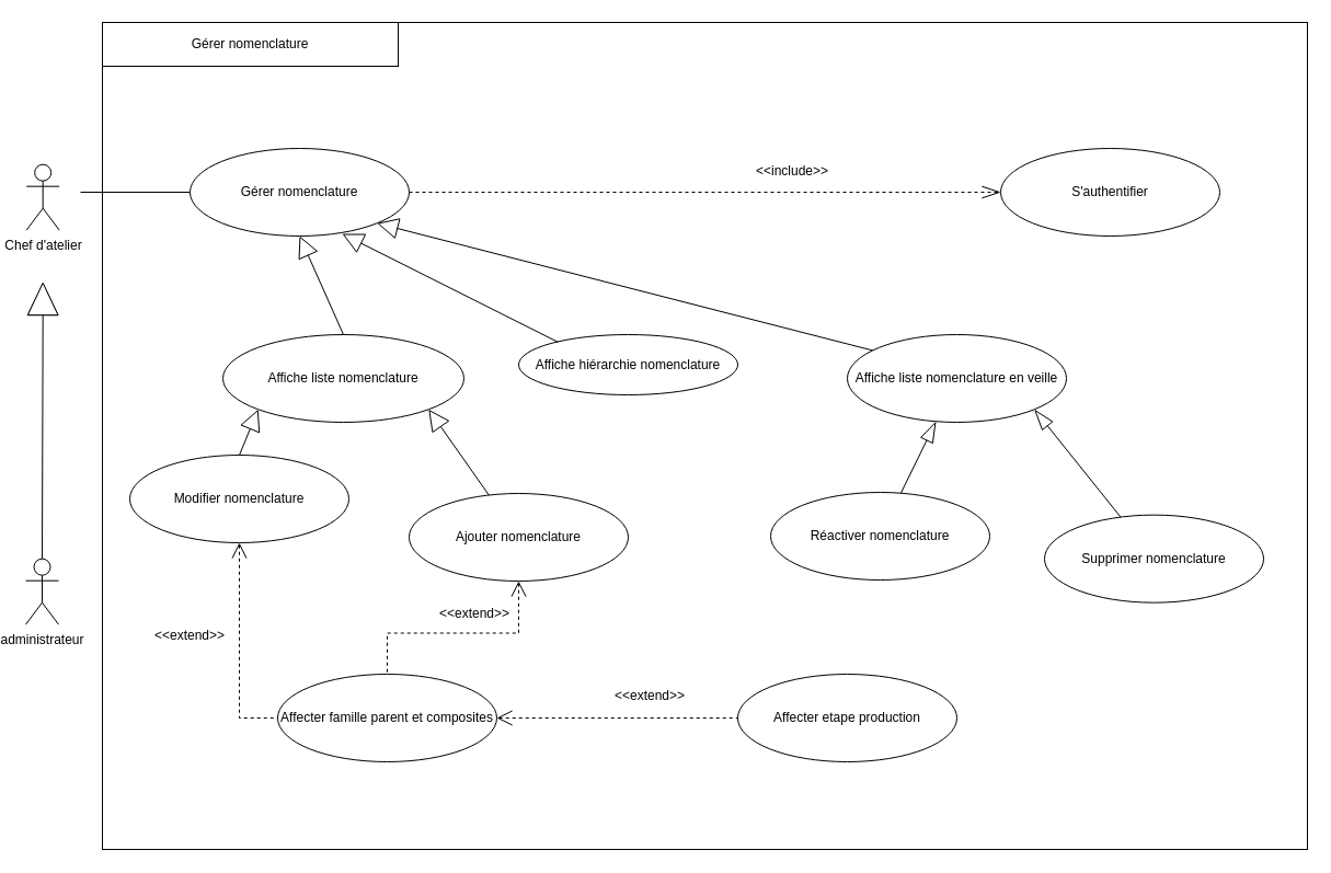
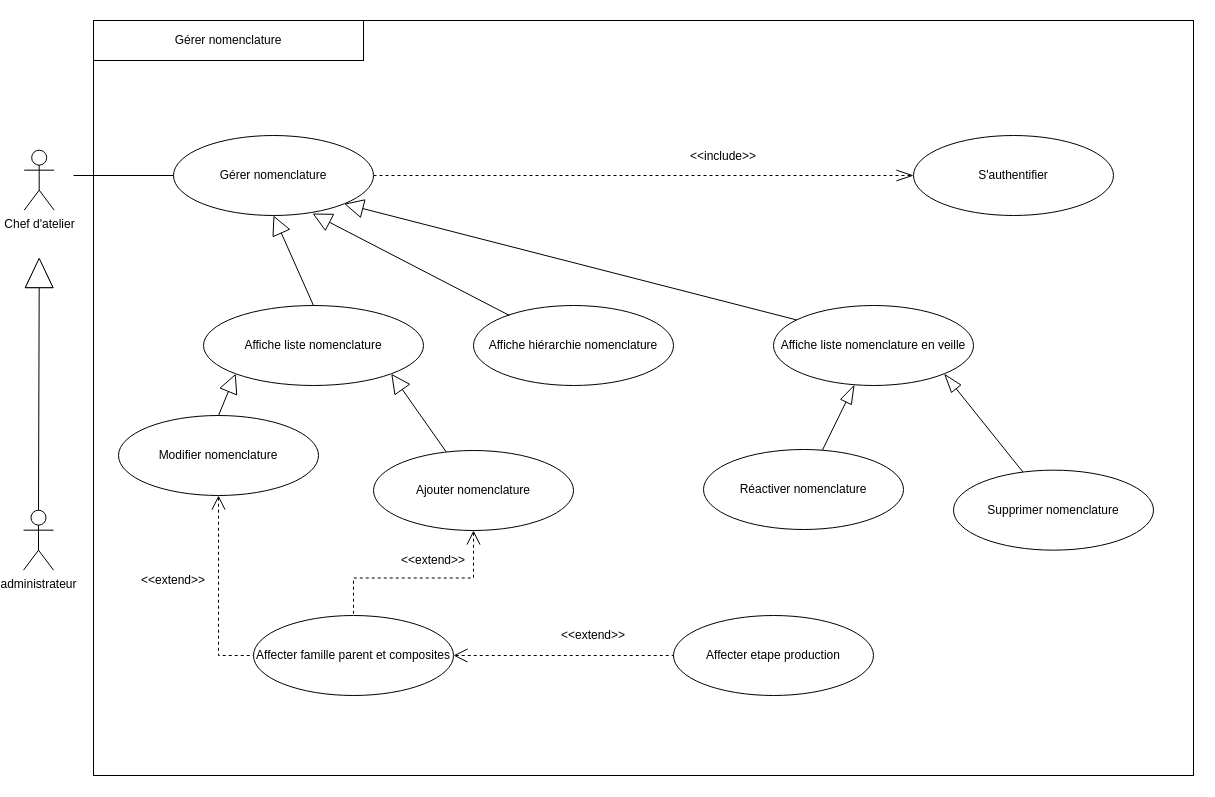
  <mxCell id="0" />
  <mxCell id="1" parent="0" />
  <mxCell id="2" value="" style="rounded=0;whiteSpace=wrap;html=1;" parent="1" vertex="1"><mxGeometry x="90" y="20" width="1100" height="755" as="geometry" /></mxCell>
  <mxCell id="3" value="Chef d'atelier" style="shape=umlActor;verticalLabelPosition=bottom;verticalAlign=top;html=1;outlineConnect=0;" parent="1" vertex="1"><mxGeometry x="20.68" y="149.66" width="30" height="60" as="geometry" /></mxCell>
  <mxCell id="4" value="administrateur" style="shape=umlActor;verticalLabelPosition=bottom;verticalAlign=top;html=1;outlineConnect=0;" parent="1" vertex="1"><mxGeometry x="20" y="509.66" width="30" height="60" as="geometry" /></mxCell>
  <mxCell id="5" style="edgeStyle=orthogonalEdgeStyle;rounded=0;orthogonalLoop=1;jettySize=auto;html=1;entryX=0;entryY=0.5;entryDx=0;entryDy=0;endArrow=openThin;endFill=0;dashed=1;endSize=15;" edge="1" parent="1" source="6" target="8"><mxGeometry relative="1" as="geometry" /></mxCell>
  <mxCell id="6" value="Gérer nomenclature" style="ellipse;whiteSpace=wrap;html=1;" parent="1" vertex="1"><mxGeometry x="170" y="135" width="200" height="80" as="geometry" /></mxCell>
  <mxCell id="7" value="" style="endArrow=none;html=1;rounded=0;entryX=0;entryY=0.5;entryDx=0;entryDy=0;" parent="1" target="6" edge="1"><mxGeometry width="50" height="50" relative="1" as="geometry"><mxPoint x="70" y="175" as="sourcePoint" /><mxPoint x="690" y="465" as="targetPoint" /></mxGeometry></mxCell>
  <mxCell id="8" value="S'authentifier" style="ellipse;whiteSpace=wrap;html=1;" parent="1" vertex="1"><mxGeometry x="910" y="135" width="200" height="80" as="geometry" /></mxCell>
  <mxCell id="9" value="Affiche liste nomenclature" style="ellipse;whiteSpace=wrap;html=1;" parent="1" vertex="1"><mxGeometry x="200" y="305" width="220" height="80" as="geometry" /></mxCell>
  <mxCell id="10" value="" style="triangle;whiteSpace=wrap;html=1;rotation=-90;" parent="1" vertex="1"><mxGeometry x="21.36" y="258.97" width="28.64" height="27.71" as="geometry" /></mxCell>
  <mxCell id="11" value="" style="endArrow=none;html=1;rounded=0;exitX=0.5;exitY=0;exitDx=0;exitDy=0;exitPerimeter=0;entryX=0;entryY=0.5;entryDx=0;entryDy=0;" parent="1" source="4" target="10" edge="1"><mxGeometry width="50" height="50" relative="1" as="geometry"><mxPoint x="420.68" y="319.66" as="sourcePoint" /><mxPoint x="470.68" y="269.66" as="targetPoint" /></mxGeometry></mxCell>
  <mxCell id="12" value="" style="triangle;whiteSpace=wrap;html=1;rotation=-90;" parent="1" vertex="1"><mxGeometry x="21.02" y="258.63" width="29.32" height="27.71" as="geometry" /></mxCell>
  <mxCell id="13" value="Modifier nomenclature" style="ellipse;whiteSpace=wrap;html=1;" parent="1" vertex="1"><mxGeometry x="115" y="415" width="200" height="80" as="geometry" /></mxCell>
  <mxCell id="14" value="&amp;lt;&amp;lt;include&amp;gt;&amp;gt;" style="text;html=1;strokeColor=none;fillColor=none;align=center;verticalAlign=middle;whiteSpace=wrap;rounded=0;" parent="1" vertex="1"><mxGeometry x="700" y="145.81" width="40" height="20" as="geometry" /></mxCell>
  <mxCell id="15" value="Gérer nomenclature" style="rounded=0;whiteSpace=wrap;html=1;" parent="1" vertex="1"><mxGeometry x="90" y="20" width="270" height="40" as="geometry" /></mxCell>
- <mxCell id="16" value="Affiche hiérarchie nomenclature" style="ellipse;whiteSpace=wrap;html=1;" parent="1" vertex="1"><mxGeometry x="470" y="305" width="200" height="55" as="geometry" /></mxCell>
+ <mxCell id="16" value="Affiche hiérarchie nomenclature" style="ellipse;whiteSpace=wrap;html=1;" parent="1" vertex="1"><mxGeometry x="470" y="305" width="200" height="80" as="geometry" /></mxCell>
  <mxCell id="17" value="Affiche liste nomenclature en veille" style="ellipse;whiteSpace=wrap;html=1;" parent="1" vertex="1"><mxGeometry x="770" y="305" width="200" height="80" as="geometry" /></mxCell>
  <mxCell id="18" style="rounded=0;orthogonalLoop=1;jettySize=auto;html=1;entryX=1;entryY=1;entryDx=0;entryDy=0;endArrow=block;endFill=0;endSize=17;" parent="1" source="19" target="9" edge="1"><mxGeometry relative="1" as="geometry" /></mxCell>
  <mxCell id="19" value="Ajouter nomenclature" style="ellipse;whiteSpace=wrap;html=1;" parent="1" vertex="1"><mxGeometry x="370" y="450" width="200" height="80" as="geometry" /></mxCell>
  <mxCell id="20" style="rounded=0;orthogonalLoop=1;jettySize=auto;html=1;endArrow=blockThin;endFill=0;endSize=17;" parent="1" source="21" target="17" edge="1"><mxGeometry relative="1" as="geometry" /></mxCell>
  <mxCell id="21" value="Réactiver nomenclature" style="ellipse;whiteSpace=wrap;html=1;" parent="1" vertex="1"><mxGeometry x="700" y="449" width="200" height="80" as="geometry" /></mxCell>
  <mxCell id="22" style="rounded=0;orthogonalLoop=1;jettySize=auto;html=1;entryX=1;entryY=1;entryDx=0;entryDy=0;endArrow=blockThin;endFill=0;endSize=17;" parent="1" source="23" target="17" edge="1"><mxGeometry relative="1" as="geometry" /></mxCell>
  <mxCell id="23" value="Supprimer nomenclature" style="ellipse;whiteSpace=wrap;html=1;" parent="1" vertex="1"><mxGeometry x="950" y="469.66" width="200" height="80" as="geometry" /></mxCell>
  <mxCell id="24" value="Affecter etape production" style="ellipse;whiteSpace=wrap;html=1;" parent="1" vertex="1"><mxGeometry x="670" y="615" width="200" height="80" as="geometry" /></mxCell>
  <mxCell id="25" style="rounded=0;orthogonalLoop=1;jettySize=auto;html=1;entryX=0;entryY=1;entryDx=0;entryDy=0;endArrow=block;endFill=0;endSize=17;exitX=0.5;exitY=0;exitDx=0;exitDy=0;" parent="1" source="13" target="9" edge="1"><mxGeometry relative="1" as="geometry"><mxPoint x="661" y="585" as="sourcePoint" /><mxPoint x="351" y="363" as="targetPoint" /></mxGeometry></mxCell>
  <mxCell id="26" style="rounded=0;orthogonalLoop=1;jettySize=auto;html=1;entryX=0.695;entryY=0.975;entryDx=0;entryDy=0;endArrow=block;endFill=0;endSize=17;exitX=0.18;exitY=0.125;exitDx=0;exitDy=0;exitPerimeter=0;entryPerimeter=0;" parent="1" source="16" target="6" edge="1"><mxGeometry relative="1" as="geometry"><mxPoint x="661" y="585" as="sourcePoint" /><mxPoint x="351" y="363" as="targetPoint" /></mxGeometry></mxCell>
  <mxCell id="27" style="rounded=0;orthogonalLoop=1;jettySize=auto;html=1;entryX=1;entryY=1;entryDx=0;entryDy=0;endArrow=block;endFill=0;endSize=17;exitX=0.115;exitY=0.18;exitDx=0;exitDy=0;exitPerimeter=0;" parent="1" source="17" target="6" edge="1"><mxGeometry relative="1" as="geometry"><mxPoint x="671" y="595" as="sourcePoint" /><mxPoint x="361" y="373" as="targetPoint" /></mxGeometry></mxCell>
  <mxCell id="28" style="rounded=0;orthogonalLoop=1;jettySize=auto;html=1;entryX=0.5;entryY=1;entryDx=0;entryDy=0;endArrow=block;endFill=0;endSize=17;exitX=0.5;exitY=0;exitDx=0;exitDy=0;" parent="1" source="9" target="6" edge="1"><mxGeometry relative="1" as="geometry"><mxPoint x="471" y="305" as="sourcePoint" /><mxPoint x="280" y="225" as="targetPoint" /></mxGeometry></mxCell>
  <mxCell id="29" style="edgeStyle=orthogonalEdgeStyle;rounded=0;orthogonalLoop=1;jettySize=auto;html=1;endArrow=none;endFill=0;startArrow=open;startFill=0;dashed=1;endSize=8;startSize=12;" parent="1" source="30" target="24" edge="1"><mxGeometry relative="1" as="geometry" /></mxCell>
  <mxCell id="30" value="Affecter famille parent et composites" style="ellipse;whiteSpace=wrap;html=1;" parent="1" vertex="1"><mxGeometry x="250" y="615" width="200" height="80" as="geometry" /></mxCell>
  <mxCell id="31" value="&amp;lt;&amp;lt;extend&amp;gt;&amp;gt;" style="text;html=1;strokeColor=none;fillColor=none;align=center;verticalAlign=middle;whiteSpace=wrap;rounded=0;" parent="1" vertex="1"><mxGeometry x="570" y="625" width="40" height="20" as="geometry" /></mxCell>
  <mxCell id="32" style="edgeStyle=orthogonalEdgeStyle;rounded=0;orthogonalLoop=1;jettySize=auto;html=1;endArrow=none;endFill=0;startArrow=open;startFill=0;dashed=1;endSize=8;startSize=12;exitX=0.5;exitY=1;exitDx=0;exitDy=0;entryX=0.5;entryY=0;entryDx=0;entryDy=0;" edge="1" parent="1" source="19" target="30"><mxGeometry relative="1" as="geometry"><mxPoint x="460" y="645" as="sourcePoint" /><mxPoint x="620" y="645" as="targetPoint" /></mxGeometry></mxCell>
  <mxCell id="33" style="edgeStyle=orthogonalEdgeStyle;rounded=0;orthogonalLoop=1;jettySize=auto;html=1;endArrow=none;endFill=0;startArrow=open;startFill=0;dashed=1;endSize=8;startSize=12;exitX=0.5;exitY=1;exitDx=0;exitDy=0;entryX=0;entryY=0.5;entryDx=0;entryDy=0;" edge="1" parent="1" source="13" target="30"><mxGeometry relative="1" as="geometry"><mxPoint x="470" y="655" as="sourcePoint" /><mxPoint x="630" y="655" as="targetPoint" /></mxGeometry></mxCell>
  <mxCell id="34" value="&amp;lt;&amp;lt;extend&amp;gt;&amp;gt;" style="text;html=1;strokeColor=none;fillColor=none;align=center;verticalAlign=middle;whiteSpace=wrap;rounded=0;" vertex="1" parent="1"><mxGeometry x="410" y="549.66" width="40" height="20" as="geometry" /></mxCell>
  <mxCell id="35" value="&amp;lt;&amp;lt;extend&amp;gt;&amp;gt;" style="text;html=1;strokeColor=none;fillColor=none;align=center;verticalAlign=middle;whiteSpace=wrap;rounded=0;" vertex="1" parent="1"><mxGeometry x="150" y="569.66" width="40" height="20" as="geometry" /></mxCell>
